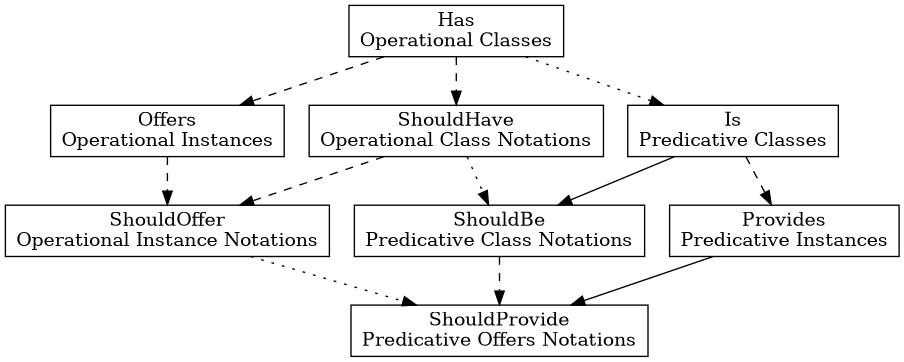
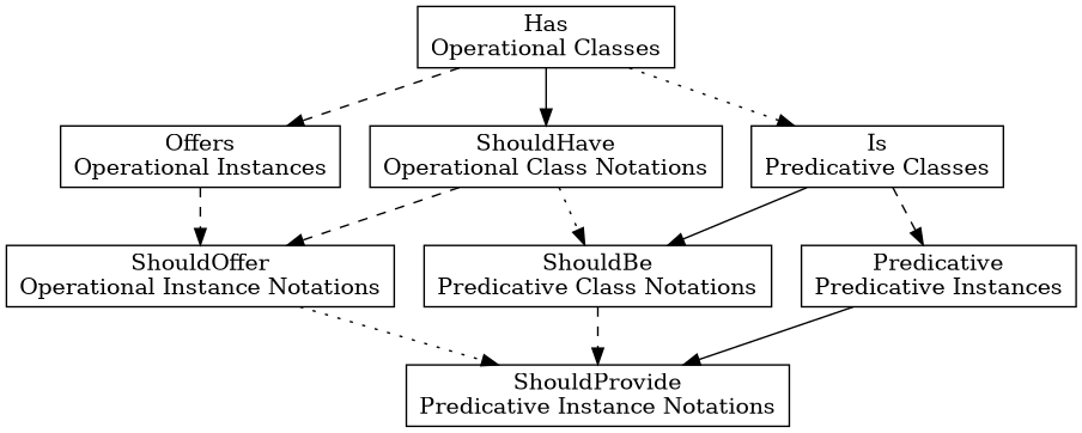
  digraph {
    node [shape=box]
    edge [style=dashed]
    n1 [label="Has\nOperational Classes"]
    n2 [label="ShouldHave\nOperational Class Notations"]
    n3 [label="Offers\nOperational Instances"]
    n4 [label="Is\nPredicative Classes"]
    n5 [label="ShouldOffer\nOperational Instance Notations"]
    n6 [label="ShouldBe\nPredicative Class Notations"]
-   n7 [label="Provides\nPredicative Instances"]
-   n8 [label="ShouldProvide\nPredicative Offers Notations"]
-   n1 -> n2
+   n7 [label="Predicative\nPredicative Instances"]
+   n8 [label="ShouldProvide\nPredicative Instance Notations"]
+   n1 -> n2 [style=solid]
    n1 -> n3
    n1 -> n4 [style=dotted]
    n2 -> n5
    n2 -> n6 [style=dotted]
    n3 -> n5
    n4 -> n6 [style=solid]
    n4 -> n7
    n5 -> n8 [style=dotted]
    n6 -> n8
    n7 -> n8 [style=solid]
  }
